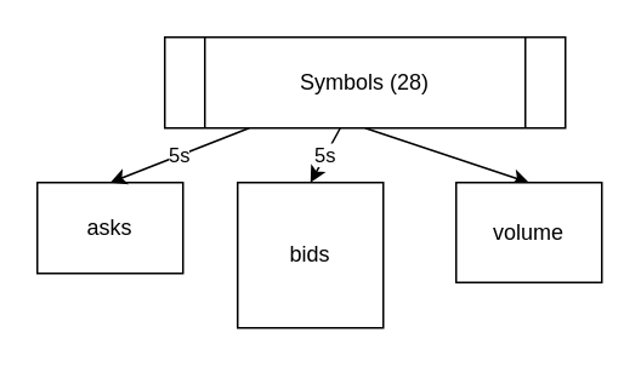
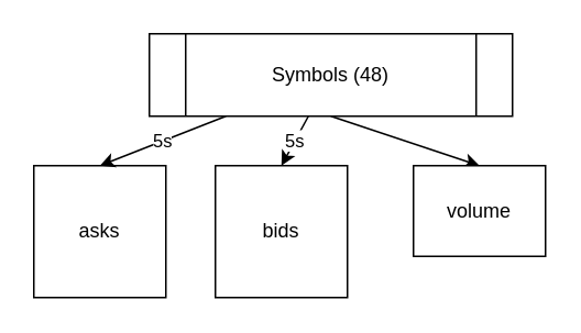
  <mxCell id="0" />
  <mxCell id="1" parent="0" />
- <mxCell id="2" value="asks" style="whiteSpace=wrap;html=1;aspect=fixed;" parent="1" vertex="1"><mxGeometry x="20" y="100" width="80" height="50" as="geometry" /></mxCell>
+ <mxCell id="2" value="asks" style="whiteSpace=wrap;html=1;aspect=fixed;" parent="1" vertex="1"><mxGeometry x="20" y="100" width="80" height="80" as="geometry" /></mxCell>
  <mxCell id="3" value="bids" style="whiteSpace=wrap;html=1;aspect=fixed;" parent="1" vertex="1"><mxGeometry x="130" y="100" width="80" height="80" as="geometry" /></mxCell>
  <mxCell id="4" value="5s" style="edgeStyle=none;html=1;entryX=0.5;entryY=0;entryDx=0;entryDy=0;" parent="1" source="7" target="2" edge="1"><mxGeometry relative="1" as="geometry" /></mxCell>
  <mxCell id="5" value="5s" style="edgeStyle=none;html=1;entryX=0.5;entryY=0;entryDx=0;entryDy=0;" parent="1" source="7" target="3" edge="1"><mxGeometry relative="1" as="geometry" /></mxCell>
  <mxCell id="6" style="edgeStyle=none;html=1;exitX=0.5;exitY=1;exitDx=0;exitDy=0;entryX=0.5;entryY=0;entryDx=0;entryDy=0;" edge="1" parent="1" source="7" target="8"><mxGeometry relative="1" as="geometry" /></mxCell>
- <mxCell id="7" value="Symbols (28)" style="shape=process;whiteSpace=wrap;html=1;backgroundOutline=1;" parent="1" vertex="1"><mxGeometry x="90" y="20" width="220" height="50" as="geometry" /></mxCell>
+ <mxCell id="7" value="Symbols (48)" style="shape=process;whiteSpace=wrap;html=1;backgroundOutline=1;" parent="1" vertex="1"><mxGeometry x="90" y="20" width="220" height="50" as="geometry" /></mxCell>
  <mxCell id="8" value="volume" style="whiteSpace=wrap;html=1;aspect=fixed;" vertex="1" parent="1"><mxGeometry x="250" y="100" width="80" height="55" as="geometry" /></mxCell>
